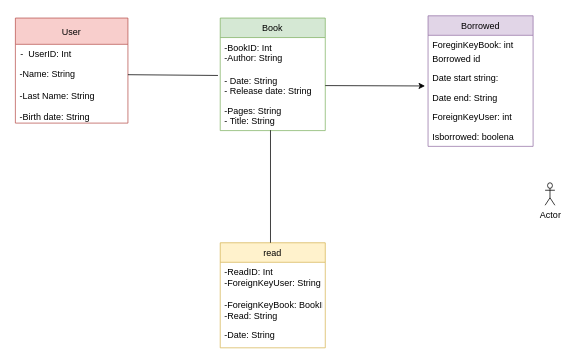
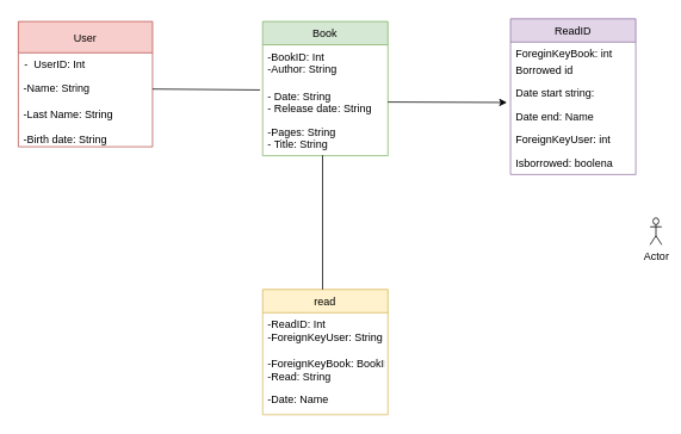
  <mxCell id="0" />
  <mxCell id="1" parent="0" />
  <mxCell id="2" value="User" style="swimlane;fontStyle=0;childLayout=stackLayout;horizontal=1;startSize=35;fillColor=#f8cecc;horizontalStack=0;resizeParent=1;resizeParentMax=0;resizeLast=0;collapsible=1;marginBottom=0;strokeColor=#b85450;" parent="1" vertex="1"><mxGeometry y="23.5" width="150" height="140" as="geometry" x="20"><mxRectangle width="60" height="26" as="alternateBounds" /></mxGeometry></mxCell>
  <mxCell id="3" value="-  UserID: Int" style="text;align=left;verticalAlign=top;spacingLeft=5;spacingRight=4;overflow=hidden;rotatable=0;points=[[0,0.5],[1,0.5]];portConstraint=eastwest;" parent="2" vertex="1"><mxGeometry y="35" width="150" height="26" as="geometry" /></mxCell>
  <mxCell id="4" value="-Name: String&#10;&#10;" style="text;strokeColor=none;fillColor=none;align=left;verticalAlign=top;spacingLeft=4;spacingRight=4;overflow=hidden;rotatable=0;points=[[0,0.5],[1,0.5]];portConstraint=eastwest;" parent="2" vertex="1"><mxGeometry y="61" width="150" height="29" as="geometry" /></mxCell>
  <mxCell id="5" value="-Last Name: String&#10;&#10;-Birth date: String&#10;&#10;" style="text;strokeColor=none;fillColor=none;align=left;verticalAlign=top;spacingLeft=4;spacingRight=4;overflow=hidden;rotatable=0;points=[[0,0.5],[1,0.5]];portConstraint=eastwest;" parent="2" vertex="1"><mxGeometry y="90" width="150" height="50" as="geometry" /></mxCell>
  <mxCell id="6" value="Actor" style="shape=umlActor;verticalLabelPosition=bottom;labelBackgroundColor=#ffffff;verticalAlign=top;html=1;" parent="1" vertex="1"><mxGeometry x="726" y="243" width="13" height="30" as="geometry" /></mxCell>
  <mxCell id="7" value="Book" style="swimlane;fontStyle=0;childLayout=stackLayout;horizontal=1;startSize=26;fillColor=#d5e8d4;horizontalStack=0;resizeParent=1;resizeParentMax=0;resizeLast=0;collapsible=1;marginBottom=0;strokeColor=#82b366;" parent="1" vertex="1"><mxGeometry x="293" y="23.5" width="140" height="150" as="geometry" /></mxCell>
  <mxCell id="8" value="-BookID: Int&#10;-Author: String&#10;" style="text;strokeColor=none;fillColor=none;align=left;verticalAlign=top;spacingLeft=4;spacingRight=4;overflow=hidden;rotatable=0;points=[[0,0.5],[1,0.5]];portConstraint=eastwest;" parent="7" vertex="1"><mxGeometry y="26" width="140" height="44" as="geometry" /></mxCell>
  <mxCell id="9" value="- Date: String&#10;- Release date: String&#10;" style="text;strokeColor=none;fillColor=none;align=left;verticalAlign=top;spacingLeft=4;spacingRight=4;overflow=hidden;rotatable=0;points=[[0,0.5],[1,0.5]];portConstraint=eastwest;" parent="7" vertex="1"><mxGeometry y="70" width="140" height="40" as="geometry" /></mxCell>
  <mxCell id="10" value="-Pages: String&#10;- Title: String&#10;" style="text;strokeColor=none;fillColor=none;align=left;verticalAlign=top;spacingLeft=4;spacingRight=4;overflow=hidden;rotatable=0;points=[[0,0.5],[1,0.5]];portConstraint=eastwest;" parent="7" vertex="1"><mxGeometry y="110" width="140" height="40" as="geometry" /></mxCell>
  <mxCell id="11" value="read" style="swimlane;fontStyle=0;childLayout=stackLayout;horizontal=1;startSize=26;fillColor=#fff2cc;horizontalStack=0;resizeParent=1;resizeParentMax=0;resizeLast=0;collapsible=1;marginBottom=0;strokeColor=#d6b656;" parent="1" vertex="1"><mxGeometry x="293" y="323" width="140" height="140" as="geometry" /></mxCell>
  <mxCell id="12" value="-ReadID: Int&#10;-ForeignKeyUser: String&#10;" style="text;strokeColor=none;fillColor=none;align=left;verticalAlign=top;spacingLeft=4;spacingRight=4;overflow=hidden;rotatable=0;points=[[0,0.5],[1,0.5]];portConstraint=eastwest;" parent="11" vertex="1"><mxGeometry y="26" width="140" height="44" as="geometry" /></mxCell>
  <mxCell id="13" value="-ForeignKeyBook: BookID&#10;-Read: String&#10;" style="text;strokeColor=none;fillColor=none;align=left;verticalAlign=top;spacingLeft=4;spacingRight=4;overflow=hidden;rotatable=0;points=[[0,0.5],[1,0.5]];portConstraint=eastwest;" parent="11" vertex="1"><mxGeometry y="70" width="140" height="40" as="geometry" /></mxCell>
- <mxCell id="14" value="-Date: String" style="text;strokeColor=none;fillColor=none;align=left;verticalAlign=top;spacingLeft=4;spacingRight=4;overflow=hidden;rotatable=0;points=[[0,0.5],[1,0.5]];portConstraint=eastwest;" parent="11" vertex="1"><mxGeometry y="110" width="140" height="30" as="geometry" /></mxCell>
+ <mxCell id="14" value="-Date: Name" style="text;strokeColor=none;fillColor=none;align=left;verticalAlign=top;spacingLeft=4;spacingRight=4;overflow=hidden;rotatable=0;points=[[0,0.5],[1,0.5]];portConstraint=eastwest;" parent="11" vertex="1"><mxGeometry y="110" width="140" height="30" as="geometry" /></mxCell>
  <mxCell id="15" value="" style="endArrow=none;html=1;exitX=1;exitY=0.5;exitDx=0;exitDy=0;" parent="1" source="4" edge="1"><mxGeometry width="50" height="50" relative="1" as="geometry"><mxPoint x="30" y="533" as="sourcePoint" /><mxPoint x="290" y="100" as="targetPoint" /></mxGeometry></mxCell>
  <mxCell id="16" value="" style="endArrow=none;html=1;" parent="1" edge="1"><mxGeometry width="50" height="50" relative="1" as="geometry"><mxPoint x="360" y="323" as="sourcePoint" /><mxPoint x="360" y="173" as="targetPoint" /></mxGeometry></mxCell>
- <mxCell id="17" value="Borrowed" style="swimlane;fontStyle=0;childLayout=stackLayout;horizontal=1;startSize=26;fillColor=#e1d5e7;horizontalStack=0;resizeParent=1;resizeParentMax=0;resizeLast=0;collapsible=1;marginBottom=0;strokeColor=#9673a6;" vertex="1" parent="1"><mxGeometry x="570" y="20.5" width="140" height="174" as="geometry" /></mxCell>
+ <mxCell id="17" value="ReadID" style="swimlane;fontStyle=0;childLayout=stackLayout;horizontal=1;startSize=26;fillColor=#e1d5e7;horizontalStack=0;resizeParent=1;resizeParentMax=0;resizeLast=0;collapsible=1;marginBottom=0;strokeColor=#9673a6;" vertex="1" parent="1"><mxGeometry x="570" y="20.5" width="140" height="174" as="geometry" /></mxCell>
  <mxCell id="18" value="ForeginKeyBook: int&#10;" style="text;strokeColor=none;fillColor=none;align=left;verticalAlign=top;spacingLeft=4;spacingRight=4;overflow=hidden;rotatable=0;points=[[0,0.5],[1,0.5]];portConstraint=eastwest;" vertex="1" parent="17"><mxGeometry y="26" width="140" height="18" as="geometry" /></mxCell>
  <mxCell id="19" value="Borrowed id&#10;" style="text;strokeColor=none;fillColor=none;align=left;verticalAlign=top;spacingLeft=4;spacingRight=4;overflow=hidden;rotatable=0;points=[[0,0.5],[1,0.5]];portConstraint=eastwest;" vertex="1" parent="17"><mxGeometry y="44" width="140" height="26" as="geometry" /></mxCell>
  <mxCell id="20" value="Date start string:&#10;" style="text;strokeColor=none;fillColor=none;align=left;verticalAlign=top;spacingLeft=4;spacingRight=4;overflow=hidden;rotatable=0;points=[[0,0.5],[1,0.5]];portConstraint=eastwest;" vertex="1" parent="17"><mxGeometry y="70" width="140" height="26" as="geometry" /></mxCell>
- <mxCell id="21" value="Date end: String" style="text;strokeColor=none;fillColor=none;align=left;verticalAlign=top;spacingLeft=4;spacingRight=4;overflow=hidden;rotatable=0;points=[[0,0.5],[1,0.5]];portConstraint=eastwest;" vertex="1" parent="17"><mxGeometry y="96" width="140" height="26" as="geometry" /></mxCell>
+ <mxCell id="21" value="Date end: Name" style="text;strokeColor=none;fillColor=none;align=left;verticalAlign=top;spacingLeft=4;spacingRight=4;overflow=hidden;rotatable=0;points=[[0,0.5],[1,0.5]];portConstraint=eastwest;" vertex="1" parent="17"><mxGeometry y="96" width="140" height="26" as="geometry" /></mxCell>
  <mxCell id="22" value="ForeignKeyUser: int&#10;" style="text;strokeColor=none;fillColor=none;align=left;verticalAlign=top;spacingLeft=4;spacingRight=4;overflow=hidden;rotatable=0;points=[[0,0.5],[1,0.5]];portConstraint=eastwest;" vertex="1" parent="17"><mxGeometry y="122" width="140" height="26" as="geometry" /></mxCell>
  <mxCell id="23" value="Isborrowed: boolena" style="text;strokeColor=none;fillColor=none;align=left;verticalAlign=top;spacingLeft=4;spacingRight=4;overflow=hidden;rotatable=0;points=[[0,0.5],[1,0.5]];portConstraint=eastwest;" vertex="1" parent="17"><mxGeometry y="148" width="140" height="26" as="geometry" /></mxCell>
  <mxCell id="24" style="edgeStyle=elbowEdgeStyle;rounded=0;orthogonalLoop=1;jettySize=auto;elbow=vertical;html=1;exitX=1;exitY=0.5;exitDx=0;exitDy=0;entryX=-0.029;entryY=-0.058;entryDx=0;entryDy=0;entryPerimeter=0;" edge="1" parent="1" source="9" target="21"><mxGeometry relative="1" as="geometry" /></mxCell>
